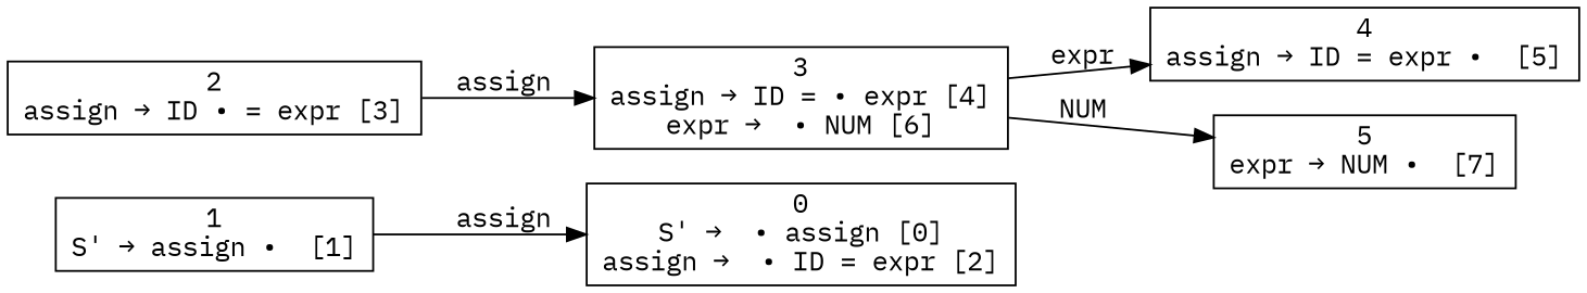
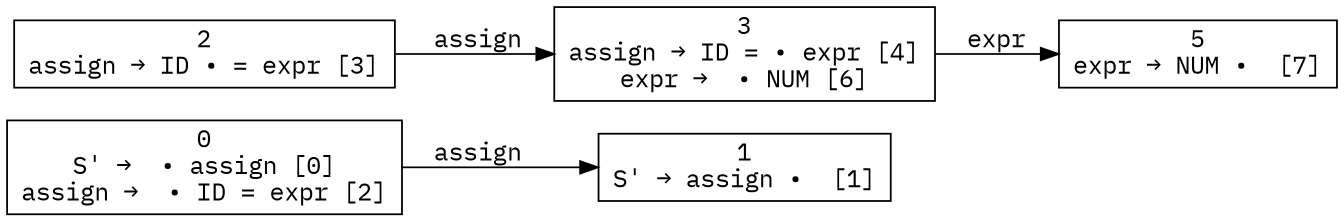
  digraph {
    fontname="IBM Plex Mono"
    rankdir=LR
    node [fontname="IBM Plex Mono" shape=box]
    edge [fontname="IBM Plex Mono"]
    n1 [label=<0<br />S' →  • assign [0]<br />assign →  • ID = expr [2]>]
    n2 [label=<1<br />S' → assign •  [1]>]
    n3 [label=<2<br />assign → ID • = expr [3]>]
    n4 [label=<3<br />assign → ID = • expr [4]<br />expr →  • NUM [6]>]
-   n5 [label=<4<br />assign → ID = expr •  [5]>]
    n6 [label=<5<br />expr → NUM •  [7]>]
-   n2 -> n1 [label=assign]
+   n1 -> n2 [label=assign]
    n3 -> n4 [label=assign]
-   n4 -> n5 [label=expr]
-   n4 -> n6 [label=NUM]
+   n4 -> n6 [label=expr]
  }
